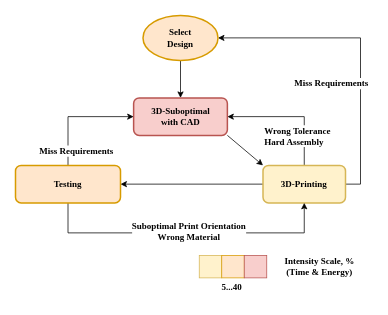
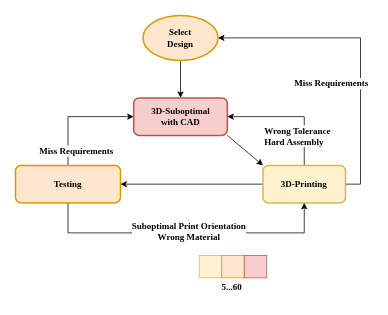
  <mxCell id="0" />
  <mxCell id="1" parent="0" />
  <mxCell id="2" style="edgeStyle=orthogonalEdgeStyle;rounded=0;orthogonalLoop=1;jettySize=auto;html=1;exitX=0.5;exitY=0;exitDx=0;exitDy=0;entryX=1;entryY=0.5;entryDx=0;entryDy=0;" edge="1" parent="1" source="7" target="9"><mxGeometry relative="1" as="geometry" /></mxCell>
  <mxCell id="3" value="&lt;div style=&quot;font-size: 12px;&quot;&gt;&lt;font style=&quot;font-size: 12px;&quot;&gt;&lt;b&gt;&lt;font style=&quot;font-size: 12px;&quot; face=&quot;Verdana&quot;&gt;Wrong Tolerance&lt;/font&gt;&lt;/b&gt;&lt;br&gt;&lt;b&gt;&lt;font style=&quot;font-size: 12px;&quot; face=&quot;Verdana&quot;&gt;Hard Assembly&lt;/font&gt;&lt;/b&gt;&lt;br&gt;&lt;/font&gt;&lt;/div&gt;" style="edgeLabel;html=1;align=left;verticalAlign=middle;resizable=0;points=[];" vertex="1" connectable="0" parent="2"><mxGeometry x="0.053" y="3" relative="1" as="geometry"><mxPoint x="-32" y="22" as="offset" /></mxGeometry></mxCell>
  <mxCell id="4" style="edgeStyle=orthogonalEdgeStyle;rounded=0;orthogonalLoop=1;jettySize=auto;html=1;exitX=0;exitY=0.5;exitDx=0;exitDy=0;" edge="1" parent="1" source="7" target="14"><mxGeometry relative="1" as="geometry" /></mxCell>
  <mxCell id="5" style="edgeStyle=orthogonalEdgeStyle;rounded=0;orthogonalLoop=1;jettySize=auto;html=1;exitX=1;exitY=0.5;exitDx=0;exitDy=0;entryX=1;entryY=0.5;entryDx=0;entryDy=0;" edge="1" parent="1" source="7" target="16"><mxGeometry relative="1" as="geometry" /></mxCell>
  <mxCell id="6" value="&lt;font size=&quot;1&quot; face=&quot;Verdana&quot;&gt;&lt;b style=&quot;font-size: 12px;&quot;&gt;Miss Requirements&lt;/b&gt;&lt;/font&gt;" style="edgeLabel;html=1;align=center;verticalAlign=middle;resizable=0;points=[];" vertex="1" connectable="0" parent="5"><mxGeometry x="-0.131" y="-1" relative="1" as="geometry"><mxPoint x="-41" y="21" as="offset" /></mxGeometry></mxCell>
  <mxCell id="7" value="3D-Printing" style="rounded=1;whiteSpace=wrap;html=1;fillColor=#fff2cc;strokeColor=#d6b656;strokeWidth=2;fontFamily=Verdana;fontStyle=1" parent="1" vertex="1"><mxGeometry x="350" y="220" width="110" height="50" as="geometry" /></mxCell>
  <mxCell id="8" style="rounded=0;orthogonalLoop=1;jettySize=auto;html=1;exitX=1;exitY=1;exitDx=0;exitDy=0;entryX=0;entryY=0;entryDx=0;entryDy=0;" edge="1" parent="1" source="9" target="7"><mxGeometry relative="1" as="geometry" /></mxCell>
  <mxCell id="9" value="3D-Suboptimal&lt;br&gt; with CAD" style="rounded=1;whiteSpace=wrap;html=1;fillColor=#f8cecc;strokeColor=#b85450;strokeWidth=2;fontFamily=Verdana;fontStyle=1" parent="1" vertex="1"><mxGeometry x="177.5" y="130" width="125" height="50" as="geometry" /></mxCell>
  <mxCell id="10" style="edgeStyle=orthogonalEdgeStyle;rounded=0;orthogonalLoop=1;jettySize=auto;html=1;exitX=0.5;exitY=0;exitDx=0;exitDy=0;entryX=0;entryY=0.5;entryDx=0;entryDy=0;" edge="1" parent="1" source="14" target="9"><mxGeometry relative="1" as="geometry" /></mxCell>
  <mxCell id="11" value="&lt;font size=&quot;1&quot; face=&quot;Verdana&quot;&gt;&lt;b style=&quot;font-size: 12px;&quot;&gt;Miss Requirements&lt;/b&gt;&lt;/font&gt;" style="edgeLabel;html=1;align=center;verticalAlign=middle;resizable=0;points=[];" vertex="1" connectable="0" parent="10"><mxGeometry x="-0.363" y="-1" relative="1" as="geometry"><mxPoint x="9" y="29" as="offset" /></mxGeometry></mxCell>
  <mxCell id="12" style="edgeStyle=orthogonalEdgeStyle;rounded=0;orthogonalLoop=1;jettySize=auto;html=1;exitX=0.5;exitY=1;exitDx=0;exitDy=0;entryX=0.5;entryY=1;entryDx=0;entryDy=0;" edge="1" parent="1" source="14" target="7"><mxGeometry relative="1" as="geometry"><Array as="points"><mxPoint x="90" y="310" /><mxPoint x="405" y="310" /></Array></mxGeometry></mxCell>
  <mxCell id="13" value="&lt;div&gt;&lt;b&gt;&lt;span style=&quot;font-size: 12px;&quot;&gt;&lt;font style=&quot;font-size: 12px;&quot; face=&quot;Verdana&quot;&gt;Suboptimal Print Orientation&lt;br&gt;Wrong Material&lt;/font&gt;&lt;/span&gt;&lt;br&gt;&lt;/b&gt;&lt;/div&gt;" style="edgeLabel;html=1;align=center;verticalAlign=middle;resizable=0;points=[];" vertex="1" connectable="0" parent="12"><mxGeometry x="-0.008" y="3" relative="1" as="geometry"><mxPoint x="4" as="offset" /></mxGeometry></mxCell>
  <mxCell id="14" value="Testing" style="rounded=1;whiteSpace=wrap;html=1;fillColor=#ffe6cc;strokeColor=#d79b00;strokeWidth=2;fontFamily=Verdana;fontStyle=1" vertex="1" parent="1"><mxGeometry x="20" y="220" width="140" height="50" as="geometry" /></mxCell>
  <mxCell id="15" style="edgeStyle=orthogonalEdgeStyle;rounded=0;orthogonalLoop=1;jettySize=auto;html=1;exitX=0.5;exitY=1;exitDx=0;exitDy=0;entryX=0.5;entryY=0;entryDx=0;entryDy=0;" edge="1" parent="1" source="16" target="9"><mxGeometry relative="1" as="geometry" /></mxCell>
  <mxCell id="16" value="&lt;font face=&quot;Verdana&quot;&gt;&lt;b&gt;Select&lt;br&gt;Design&lt;br&gt;&lt;/b&gt;&lt;/font&gt;" style="ellipse;whiteSpace=wrap;html=1;fillColor=#ffe6cc;strokeColor=#d79b00;strokeWidth=2;" vertex="1" parent="1"><mxGeometry x="190" y="20" width="100" height="60" as="geometry" /></mxCell>
  <mxCell id="17" value="" style="group" vertex="1" connectable="0" parent="1"><mxGeometry x="265" y="330" width="230" height="68" as="geometry" /></mxCell>
  <mxCell id="18" value="" style="whiteSpace=wrap;html=1;aspect=fixed;fillColor=#fff2cc;strokeColor=#d6b656;" vertex="1" parent="17"><mxGeometry y="10" width="30" height="30" as="geometry" /></mxCell>
  <mxCell id="19" value="" style="whiteSpace=wrap;html=1;aspect=fixed;fillColor=#ffe6cc;strokeColor=#d79b00;" vertex="1" parent="17"><mxGeometry x="30" y="10" width="30" height="30" as="geometry" /></mxCell>
  <mxCell id="20" value="" style="whiteSpace=wrap;html=1;aspect=fixed;fillColor=#f8cecc;strokeColor=#b85450;" vertex="1" parent="17"><mxGeometry x="60" y="10" width="30" height="30" as="geometry" /></mxCell>
- <mxCell id="21" value="&lt;b&gt;&lt;font face=&quot;Verdana&quot;&gt;5...40&lt;/font&gt;&lt;/b&gt;" style="text;html=1;align=center;verticalAlign=middle;resizable=0;points=[];autosize=1;strokeColor=none;fillColor=none;" vertex="1" parent="17"><mxGeometry x="12.5" y="38" width="60" height="30" as="geometry" /></mxCell>
- <mxCell id="22" value="&lt;font face=&quot;Verdana&quot;&gt;&lt;b&gt;Intensity Scale, %&lt;br&gt;(Time &amp;amp; Energy)&lt;br&gt;&lt;/b&gt;&lt;/font&gt;" style="text;html=1;align=center;verticalAlign=middle;resizable=0;points=[];autosize=1;strokeColor=none;fillColor=none;" vertex="1" parent="17"><mxGeometry x="90" width="140" height="50" as="geometry" /></mxCell>
+ <mxCell id="21" value="&lt;b&gt;&lt;font face=&quot;Verdana&quot;&gt;5...60&lt;/font&gt;&lt;/b&gt;" style="text;html=1;align=center;verticalAlign=middle;resizable=0;points=[];autosize=1;strokeColor=none;fillColor=none;" vertex="1" parent="17"><mxGeometry x="12.5" y="38" width="60" height="30" as="geometry" /></mxCell>
